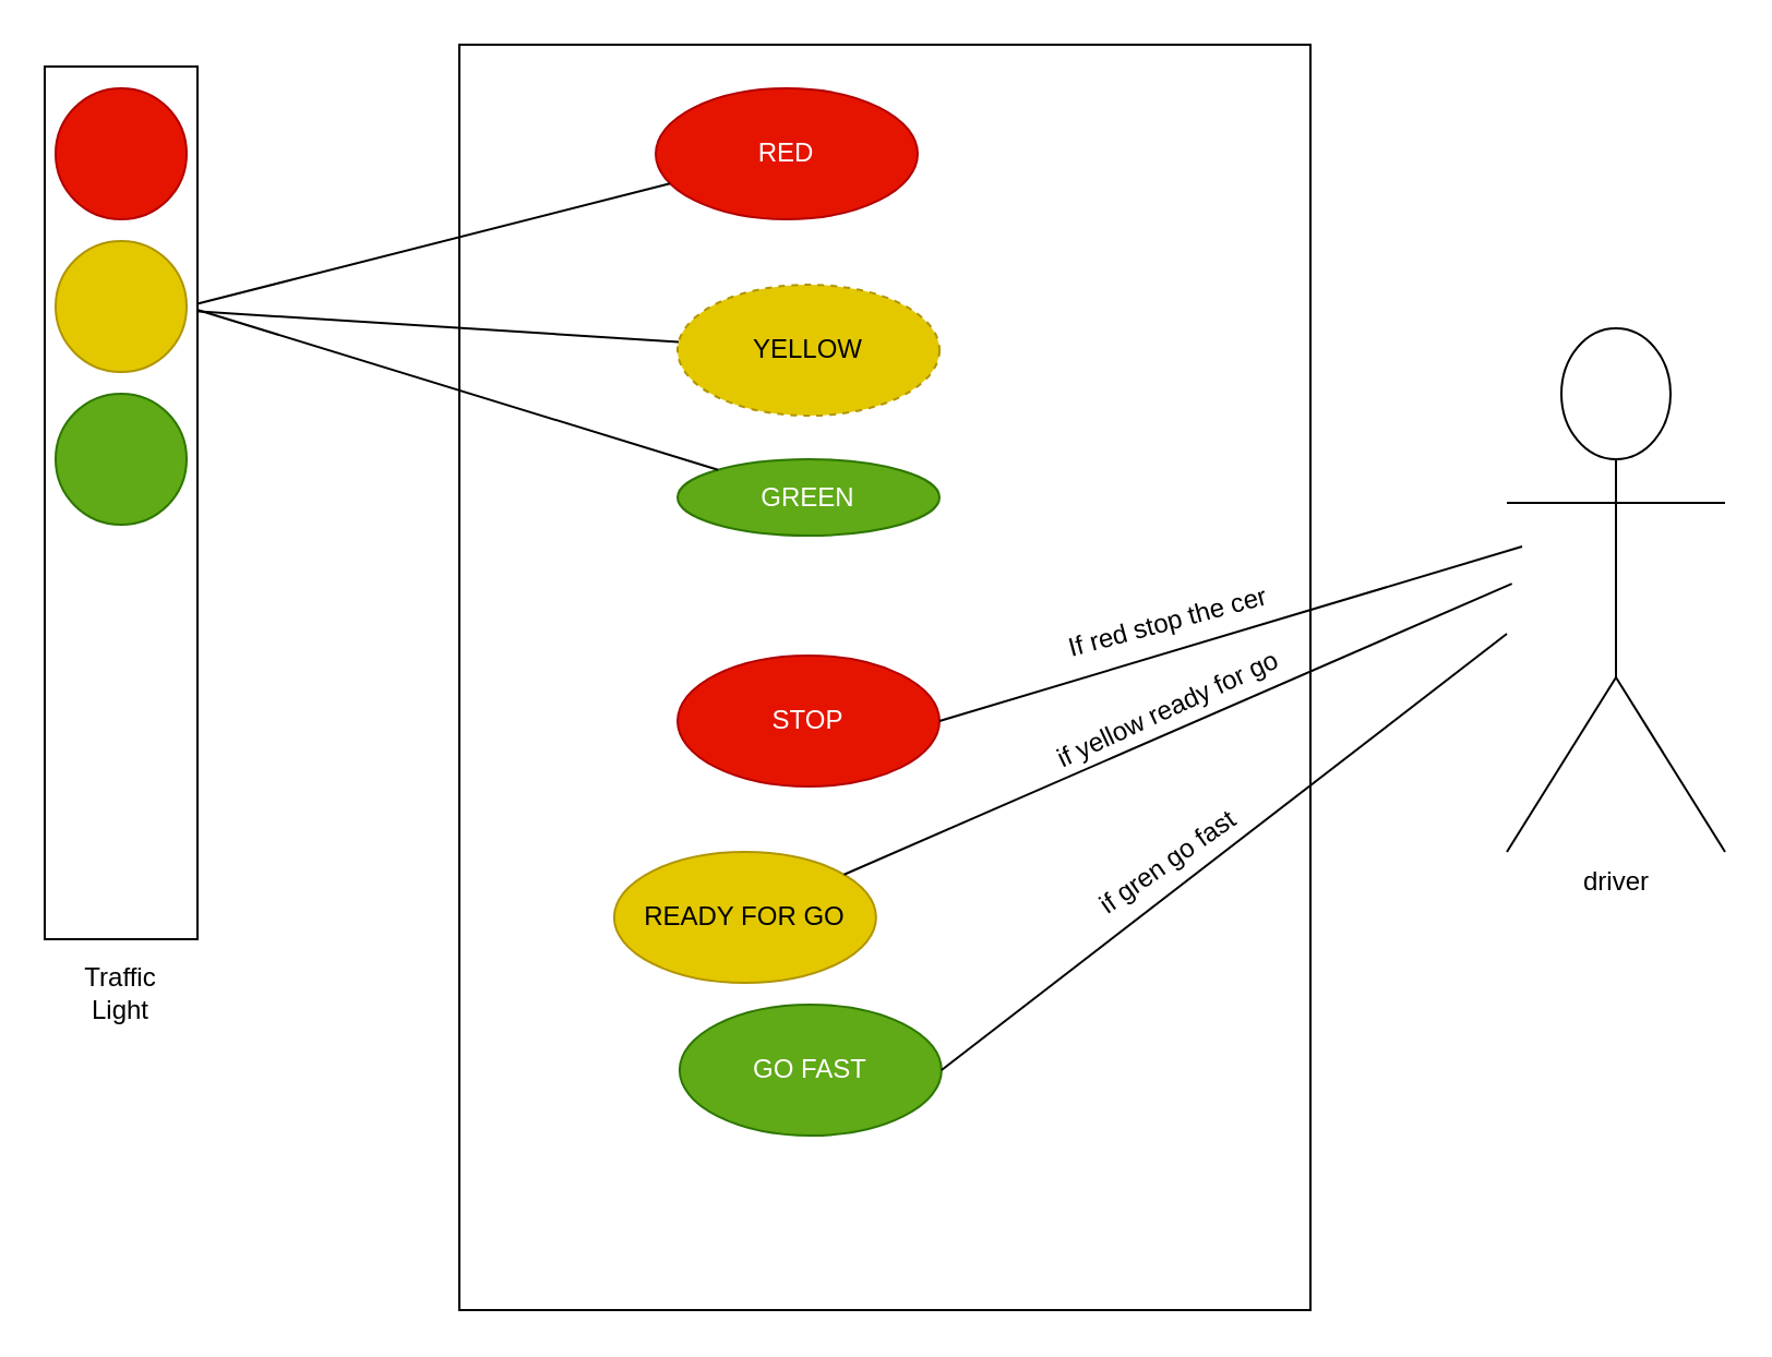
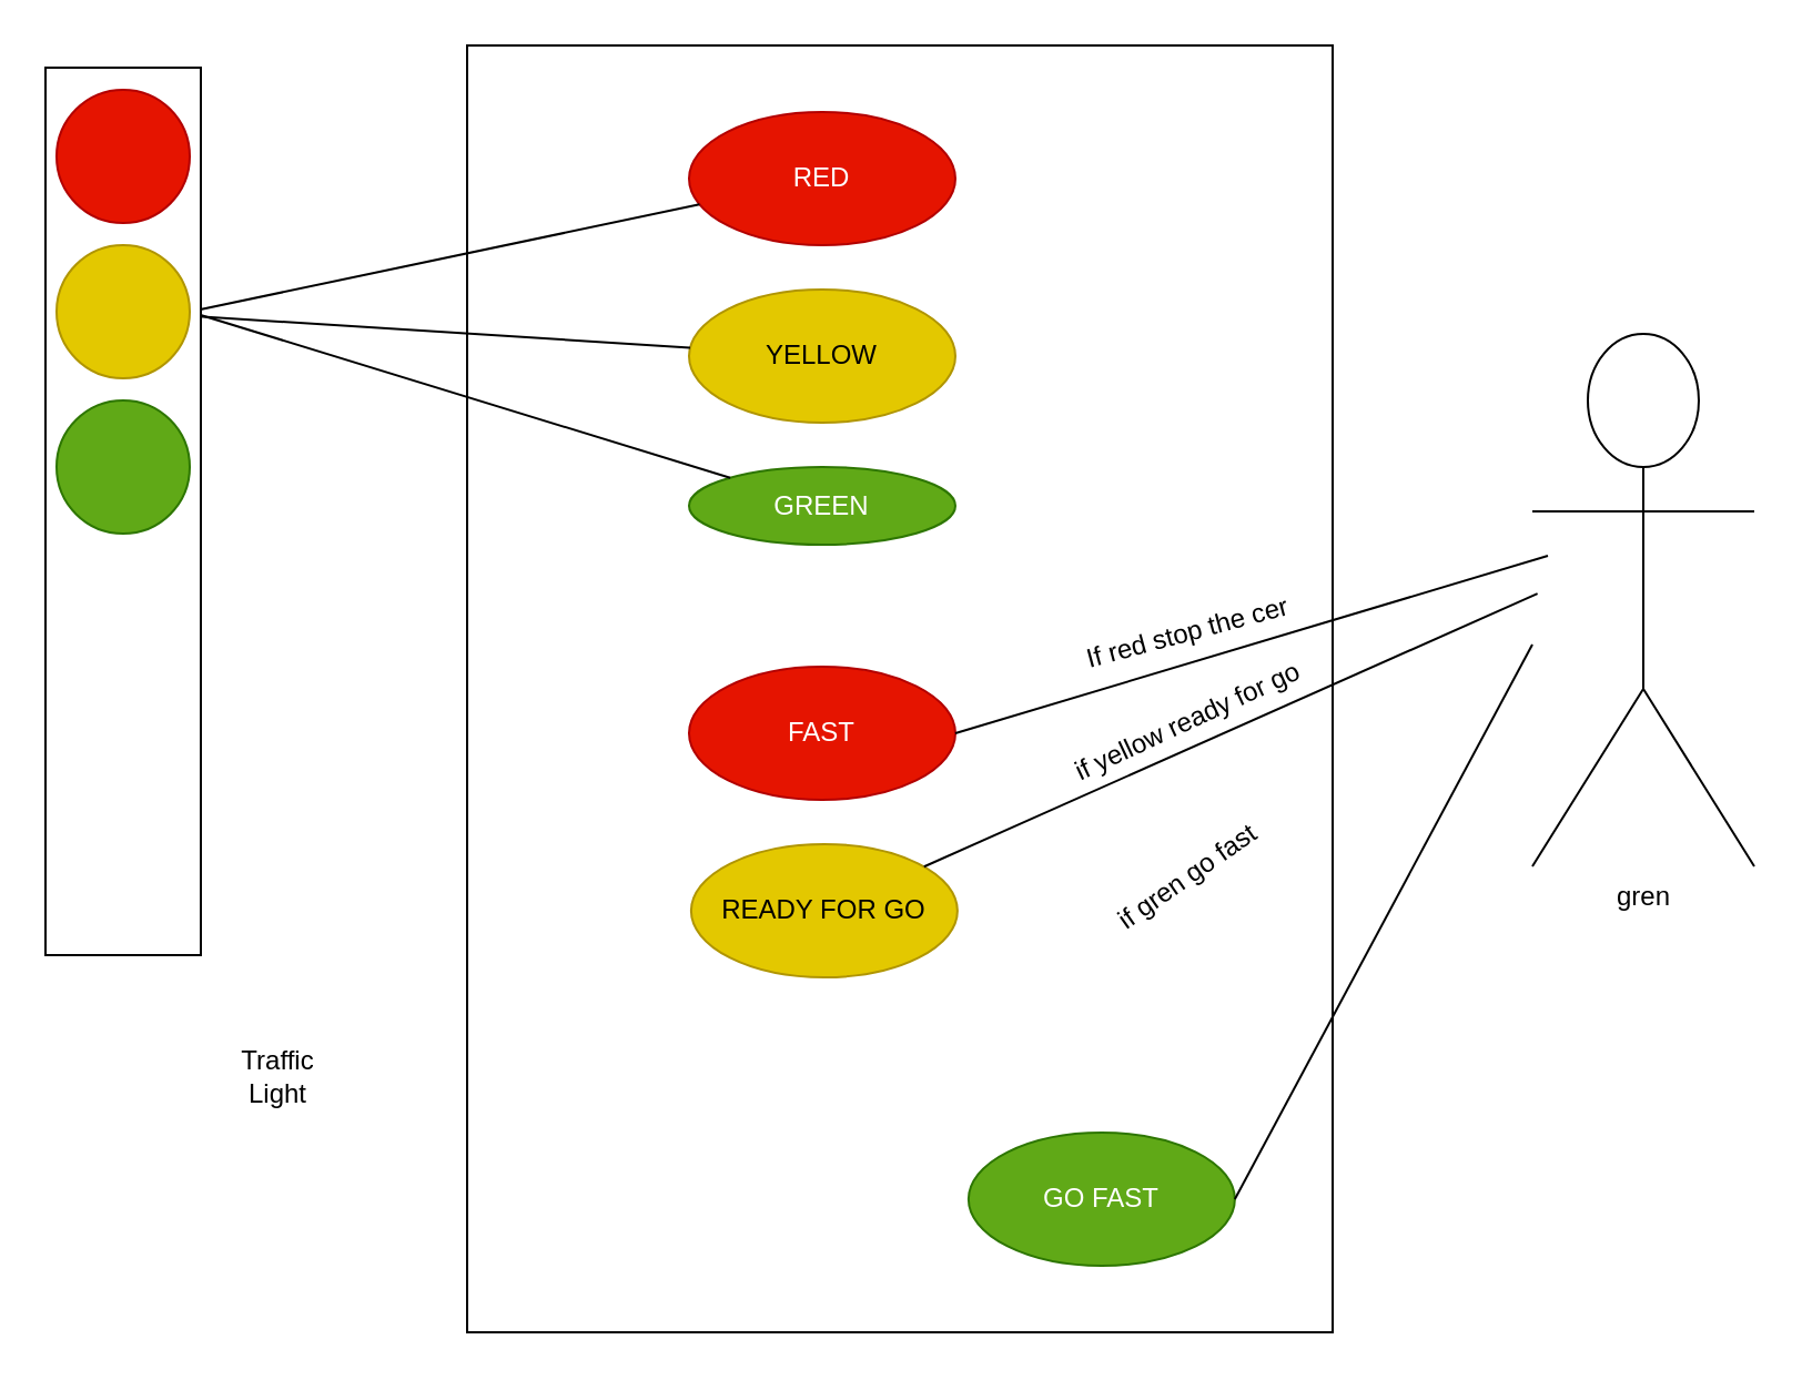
  <mxCell id="0" />
  <mxCell id="1" parent="0" />
  <mxCell id="2" value="" style="rounded=0;whiteSpace=wrap;html=1;" vertex="1" parent="1"><mxGeometry x="210" y="20" width="390" height="580" as="geometry" /></mxCell>
- <mxCell id="3" value="RED" style="ellipse;whiteSpace=wrap;html=1;fillColor=#e51400;fontColor=#ffffff;strokeColor=#B20000;" vertex="1" parent="1"><mxGeometry x="300" y="40" width="120" height="60" as="geometry" /></mxCell>
- <mxCell id="4" value="YELLOW" style="ellipse;whiteSpace=wrap;html=1;fillColor=#e3c800;fontColor=#000000;strokeColor=#B09500;dashed=1;" vertex="1" parent="1"><mxGeometry x="310" y="130" width="120" height="60" as="geometry" /></mxCell>
+ <mxCell id="3" value="RED" style="ellipse;whiteSpace=wrap;html=1;fillColor=#e51400;fontColor=#ffffff;strokeColor=#B20000;" vertex="1" parent="1"><mxGeometry x="310" y="50" width="120" height="60" as="geometry" /></mxCell>
+ <mxCell id="4" value="YELLOW" style="ellipse;whiteSpace=wrap;html=1;fillColor=#e3c800;fontColor=#000000;strokeColor=#B09500;" vertex="1" parent="1"><mxGeometry x="310" y="130" width="120" height="60" as="geometry" /></mxCell>
  <mxCell id="5" value="GREEN" style="ellipse;whiteSpace=wrap;html=1;fillColor=#60a917;fontColor=#ffffff;strokeColor=#2D7600;" vertex="1" parent="1"><mxGeometry x="310" y="210" width="120" height="35" as="geometry" /></mxCell>
  <mxCell id="6" value="" style="endArrow=none;html=1;exitX=1;exitY=0.5;exitDx=0;exitDy=0;" edge="1" parent="1" source="20" target="3"><mxGeometry width="50" height="50" relative="1" as="geometry"><mxPoint x="78.15" y="231.96" as="sourcePoint" /><mxPoint x="230" y="120" as="targetPoint" /><Array as="points" /></mxGeometry></mxCell>
  <mxCell id="7" value="" style="endArrow=none;html=1;" edge="1" parent="1" source="20" target="4"><mxGeometry width="50" height="50" relative="1" as="geometry"><mxPoint x="85" y="240" as="sourcePoint" /><mxPoint x="338.604" y="111.716" as="targetPoint" /></mxGeometry></mxCell>
  <mxCell id="8" value="" style="endArrow=none;html=1;exitX=1;exitY=0.5;exitDx=0;exitDy=0;" edge="1" parent="1" source="20" target="5"><mxGeometry width="50" height="50" relative="1" as="geometry"><mxPoint x="89" y="251.16" as="sourcePoint" /><mxPoint x="327.716" y="184.717" as="targetPoint" /></mxGeometry></mxCell>
- <mxCell id="9" value="STOP" style="ellipse;whiteSpace=wrap;html=1;fillColor=#e51400;fontColor=#ffffff;strokeColor=#B20000;" vertex="1" parent="1"><mxGeometry x="310" y="300" width="120" height="60" as="geometry" /></mxCell>
+ <mxCell id="9" value="FAST" style="ellipse;whiteSpace=wrap;html=1;fillColor=#e51400;fontColor=#ffffff;strokeColor=#B20000;" vertex="1" parent="1"><mxGeometry x="310" y="300" width="120" height="60" as="geometry" /></mxCell>
  <mxCell id="10" value="" style="endArrow=none;html=1;entryX=0.1;entryY=0.5;entryDx=0;entryDy=0;entryPerimeter=0;exitX=1;exitY=0.5;exitDx=0;exitDy=0;" edge="1" parent="1" source="9"><mxGeometry width="50" height="50" relative="1" as="geometry"><mxPoint x="450" y="340" as="sourcePoint" /><mxPoint x="697" y="250" as="targetPoint" /></mxGeometry></mxCell>
  <mxCell id="11" value="If red stop the cer" style="text;html=1;strokeColor=none;fillColor=none;align=center;verticalAlign=middle;whiteSpace=wrap;rounded=0;rotation=-15;" vertex="1" parent="1"><mxGeometry x="480" y="270" width="110" height="30" as="geometry" /></mxCell>
- <mxCell id="12" value="READY FOR GO" style="ellipse;whiteSpace=wrap;html=1;fillColor=#e3c800;fontColor=#000000;strokeColor=#B09500;" vertex="1" parent="1"><mxGeometry x="280.94" y="390" width="120" height="60" as="geometry" /></mxCell>
+ <mxCell id="12" value="READY FOR GO" style="ellipse;whiteSpace=wrap;html=1;fillColor=#e3c800;fontColor=#000000;strokeColor=#B09500;" vertex="1" parent="1"><mxGeometry x="310.94" y="380" width="120" height="60" as="geometry" /></mxCell>
  <mxCell id="13" value="" style="endArrow=none;html=1;entryX=0.033;entryY=0.642;entryDx=0;entryDy=0;entryPerimeter=0;" edge="1" parent="1" source="12"><mxGeometry width="50" height="50" relative="1" as="geometry"><mxPoint x="440" y="340" as="sourcePoint" /><mxPoint x="692.31" y="267.04" as="targetPoint" /></mxGeometry></mxCell>
  <mxCell id="14" value="if yellow ready for go" style="text;html=1;strokeColor=none;fillColor=none;align=center;verticalAlign=middle;whiteSpace=wrap;rounded=0;rotation=-25;" vertex="1" parent="1"><mxGeometry x="470" y="310" width="130" height="30" as="geometry" /></mxCell>
- <mxCell id="15" value="GO FAST" style="ellipse;whiteSpace=wrap;html=1;fillColor=#60a917;fontColor=#ffffff;strokeColor=#2D7600;" vertex="1" parent="1"><mxGeometry x="310.94" y="460" width="120" height="60" as="geometry" /></mxCell>
+ <mxCell id="15" value="GO FAST" style="ellipse;whiteSpace=wrap;html=1;fillColor=#60a917;fontColor=#ffffff;strokeColor=#2D7600;" vertex="1" parent="1"><mxGeometry x="435.94" y="510" width="120" height="60" as="geometry" /></mxCell>
  <mxCell id="16" value="" style="endArrow=none;html=1;exitX=1;exitY=0.5;exitDx=0;exitDy=0;" edge="1" parent="1" source="15"><mxGeometry width="50" height="50" relative="1" as="geometry"><mxPoint x="425.696" y="400.02" as="sourcePoint" /><mxPoint x="690" y="290" as="targetPoint" /></mxGeometry></mxCell>
  <mxCell id="17" value="if gren go fast" style="text;html=1;strokeColor=none;fillColor=none;align=center;verticalAlign=middle;whiteSpace=wrap;rounded=0;rotation=-35;" vertex="1" parent="1"><mxGeometry x="470" y="380" width="130" height="30" as="geometry" /></mxCell>
  <mxCell id="18" value="" style="rounded=0;whiteSpace=wrap;html=1;" vertex="1" parent="1"><mxGeometry x="20" y="30" width="70" height="400" as="geometry" /></mxCell>
  <mxCell id="19" value="" style="ellipse;whiteSpace=wrap;html=1;aspect=fixed;fillColor=#e51400;fontColor=#ffffff;strokeColor=#B20000;" vertex="1" parent="1"><mxGeometry x="25" y="40" width="60" height="60" as="geometry" /></mxCell>
  <mxCell id="20" value="" style="ellipse;whiteSpace=wrap;html=1;aspect=fixed;fillColor=#e3c800;fontColor=#000000;strokeColor=#B09500;" vertex="1" parent="1"><mxGeometry x="25" y="110" width="60" height="60" as="geometry" /></mxCell>
  <mxCell id="21" value="" style="ellipse;whiteSpace=wrap;html=1;aspect=fixed;fillColor=#60a917;fontColor=#ffffff;strokeColor=#2D7600;" vertex="1" parent="1"><mxGeometry x="25" y="180" width="60" height="60" as="geometry" /></mxCell>
- <mxCell id="22" value="driver&lt;br&gt;" style="shape=umlActor;verticalLabelPosition=bottom;verticalAlign=top;html=1;outlineConnect=0;" vertex="1" parent="1"><mxGeometry x="690" y="150" width="100" height="240" as="geometry" /></mxCell>
- <mxCell id="23" value="Traffic Light" style="text;html=1;strokeColor=none;fillColor=none;align=center;verticalAlign=middle;whiteSpace=wrap;rounded=0;" vertex="1" parent="1"><mxGeometry x="25" y="440" width="60" height="30" as="geometry" /></mxCell>
+ <mxCell id="22" value="gren&lt;br&gt;" style="shape=umlActor;verticalLabelPosition=bottom;verticalAlign=top;html=1;outlineConnect=0;" vertex="1" parent="1"><mxGeometry x="690" y="150" width="100" height="240" as="geometry" /></mxCell>
+ <mxCell id="23" value="Traffic Light" style="text;html=1;strokeColor=none;fillColor=none;align=center;verticalAlign=middle;whiteSpace=wrap;rounded=0;" vertex="1" parent="1"><mxGeometry x="95" y="470" width="60" height="30" as="geometry" /></mxCell>
